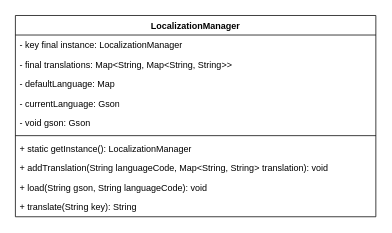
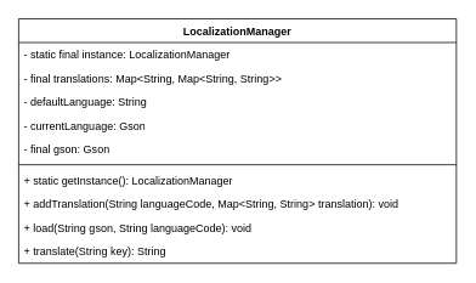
  <mxCell id="0" />
  <mxCell id="1" parent="0" />
  <mxCell id="2" value="LocalizationManager" style="swimlane;fontStyle=1;align=center;verticalAlign=top;childLayout=stackLayout;horizontal=1;startSize=26;horizontalStack=0;resizeParent=1;resizeParentMax=0;resizeLast=0;collapsible=1;marginBottom=0;whiteSpace=wrap;html=1;" vertex="1" parent="1"><mxGeometry x="20" y="20" width="480" height="268" as="geometry" /></mxCell>
- <mxCell id="3" value="- key final instance: LocalizationManager" style="text;strokeColor=none;fillColor=none;align=left;verticalAlign=top;spacingLeft=4;spacingRight=4;overflow=hidden;rotatable=0;points=[[0,0.5],[1,0.5]];portConstraint=eastwest;whiteSpace=wrap;html=1;" vertex="1" parent="2"><mxGeometry y="26" width="480" height="26" as="geometry" /></mxCell>
+ <mxCell id="3" value="- static final instance: LocalizationManager" style="text;strokeColor=none;fillColor=none;align=left;verticalAlign=top;spacingLeft=4;spacingRight=4;overflow=hidden;rotatable=0;points=[[0,0.5],[1,0.5]];portConstraint=eastwest;whiteSpace=wrap;html=1;" vertex="1" parent="2"><mxGeometry y="26" width="480" height="26" as="geometry" /></mxCell>
  <mxCell id="4" value="- final translations: Map&amp;lt;String, Map&amp;lt;String, String&amp;gt;&amp;gt;" style="text;strokeColor=none;fillColor=none;align=left;verticalAlign=top;spacingLeft=4;spacingRight=4;overflow=hidden;rotatable=0;points=[[0,0.5],[1,0.5]];portConstraint=eastwest;whiteSpace=wrap;html=1;" vertex="1" parent="2"><mxGeometry y="52" width="480" height="26" as="geometry" /></mxCell>
- <mxCell id="5" value="- defaultLanguage: Map" style="text;strokeColor=none;fillColor=none;align=left;verticalAlign=top;spacingLeft=4;spacingRight=4;overflow=hidden;rotatable=0;points=[[0,0.5],[1,0.5]];portConstraint=eastwest;whiteSpace=wrap;html=1;" vertex="1" parent="2"><mxGeometry y="78" width="480" height="26" as="geometry" /></mxCell>
+ <mxCell id="5" value="- defaultLanguage: String" style="text;strokeColor=none;fillColor=none;align=left;verticalAlign=top;spacingLeft=4;spacingRight=4;overflow=hidden;rotatable=0;points=[[0,0.5],[1,0.5]];portConstraint=eastwest;whiteSpace=wrap;html=1;" vertex="1" parent="2"><mxGeometry y="78" width="480" height="26" as="geometry" /></mxCell>
  <mxCell id="6" value="- currentLanguage: Gson" style="text;strokeColor=none;fillColor=none;align=left;verticalAlign=top;spacingLeft=4;spacingRight=4;overflow=hidden;rotatable=0;points=[[0,0.5],[1,0.5]];portConstraint=eastwest;whiteSpace=wrap;html=1;" vertex="1" parent="2"><mxGeometry y="104" width="480" height="26" as="geometry" /></mxCell>
- <mxCell id="7" value="- void gson: Gson" style="text;strokeColor=none;fillColor=none;align=left;verticalAlign=top;spacingLeft=4;spacingRight=4;overflow=hidden;rotatable=0;points=[[0,0.5],[1,0.5]];portConstraint=eastwest;whiteSpace=wrap;html=1;" vertex="1" parent="2"><mxGeometry y="130" width="480" height="26" as="geometry" /></mxCell>
+ <mxCell id="7" value="- final gson: Gson" style="text;strokeColor=none;fillColor=none;align=left;verticalAlign=top;spacingLeft=4;spacingRight=4;overflow=hidden;rotatable=0;points=[[0,0.5],[1,0.5]];portConstraint=eastwest;whiteSpace=wrap;html=1;" vertex="1" parent="2"><mxGeometry y="130" width="480" height="26" as="geometry" /></mxCell>
  <mxCell id="8" value="" style="line;strokeWidth=1;fillColor=none;align=left;verticalAlign=middle;spacingTop=-1;spacingLeft=3;spacingRight=3;rotatable=0;labelPosition=right;points=[];portConstraint=eastwest;strokeColor=inherit;" vertex="1" parent="2"><mxGeometry y="156" width="480" height="8" as="geometry" /></mxCell>
  <mxCell id="9" value="+ static getInstance(): LocalizationManager" style="text;strokeColor=none;fillColor=none;align=left;verticalAlign=top;spacingLeft=4;spacingRight=4;overflow=hidden;rotatable=0;points=[[0,0.5],[1,0.5]];portConstraint=eastwest;whiteSpace=wrap;html=1;" vertex="1" parent="2"><mxGeometry y="164" width="480" height="26" as="geometry" /></mxCell>
  <mxCell id="10" value="+ addTranslation(String languageCode, Map&amp;lt;String, String&amp;gt; translation): void" style="text;strokeColor=none;fillColor=none;align=left;verticalAlign=top;spacingLeft=4;spacingRight=4;overflow=hidden;rotatable=0;points=[[0,0.5],[1,0.5]];portConstraint=eastwest;whiteSpace=wrap;html=1;" vertex="1" parent="2"><mxGeometry y="190" width="480" height="26" as="geometry" /></mxCell>
  <mxCell id="11" value="+ load(String gson, String languageCode): void" style="text;strokeColor=none;fillColor=none;align=left;verticalAlign=top;spacingLeft=4;spacingRight=4;overflow=hidden;rotatable=0;points=[[0,0.5],[1,0.5]];portConstraint=eastwest;whiteSpace=wrap;html=1;" vertex="1" parent="2"><mxGeometry y="216" width="480" height="26" as="geometry" /></mxCell>
  <mxCell id="12" value="+ translate(String key): String" style="text;strokeColor=none;fillColor=none;align=left;verticalAlign=top;spacingLeft=4;spacingRight=4;overflow=hidden;rotatable=0;points=[[0,0.5],[1,0.5]];portConstraint=eastwest;whiteSpace=wrap;html=1;" vertex="1" parent="2"><mxGeometry y="242" width="480" height="26" as="geometry" /></mxCell>
